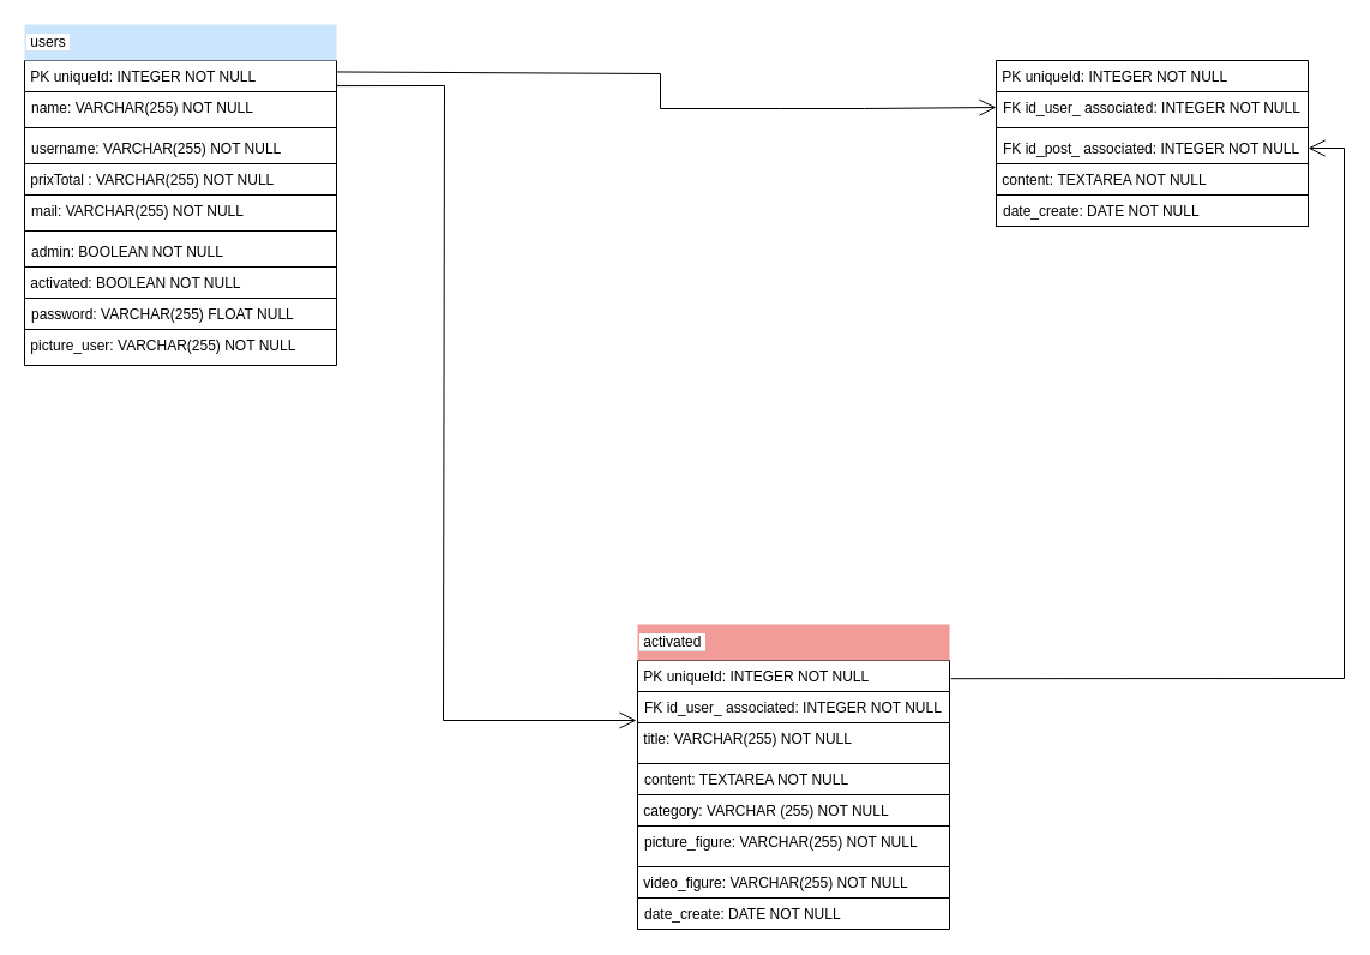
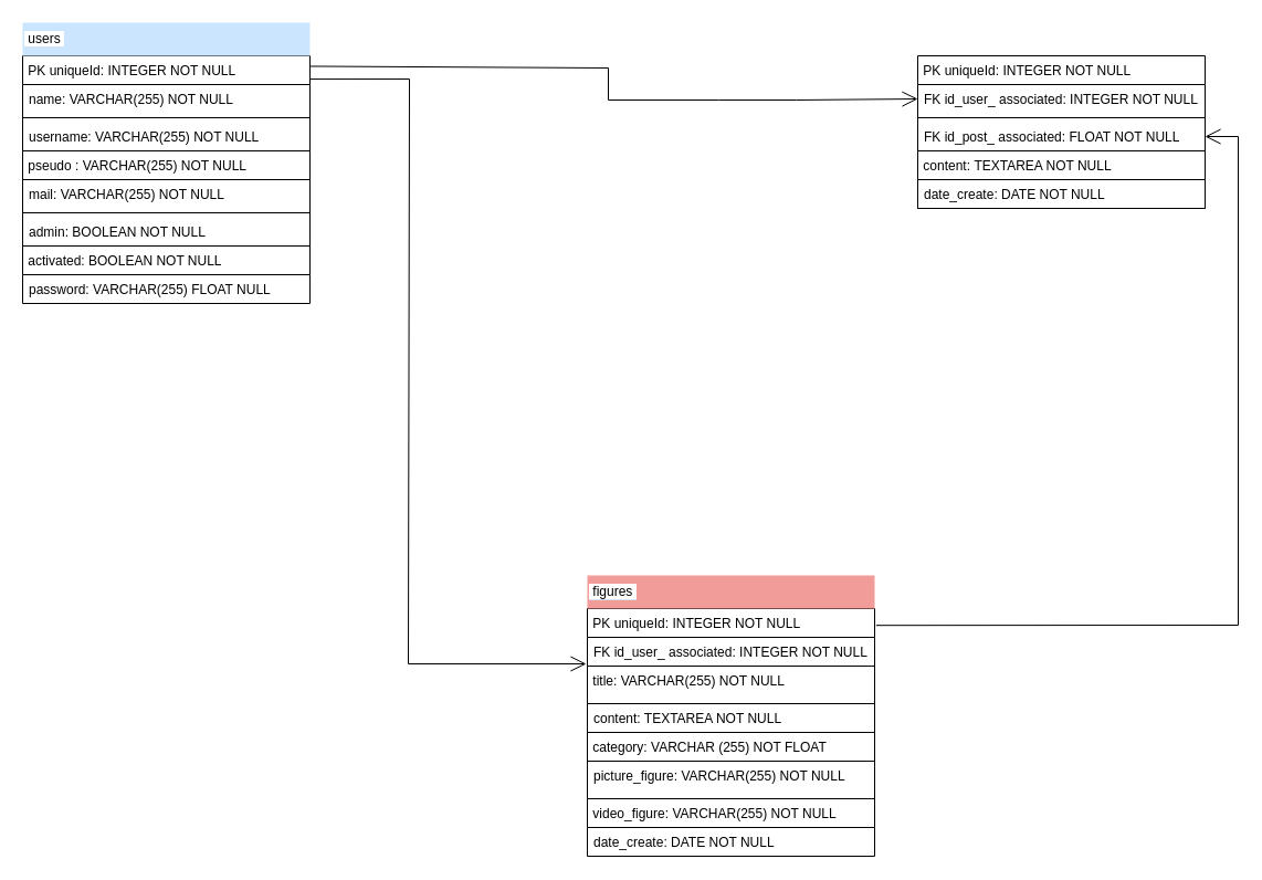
  <mxCell id="0" />
  <mxCell id="1" parent="0" />
  <mxCell id="2" value="&lt;span style=&quot;font-weight: normal;&quot;&gt;&lt;font style=&quot;font-size: 12px;&quot;&gt;&amp;nbsp;PK uniqueId: INTEGER NOT NULL&lt;/font&gt;&lt;/span&gt;" style="swimlane;fontStyle=1;align=left;verticalAlign=top;childLayout=stackLayout;horizontal=1;startSize=26;horizontalStack=0;resizeParent=1;resizeParentMax=0;resizeLast=0;collapsible=1;marginBottom=0;whiteSpace=wrap;html=1;" parent="1" vertex="1"><mxGeometry x="20" y="50" width="260" height="172" as="geometry"><mxRectangle y="542" width="120" height="30" as="alternateBounds" /></mxGeometry></mxCell>
  <mxCell id="3" value="name: VARCHAR(255) NOT NULL" style="text;strokeColor=none;fillColor=none;align=left;verticalAlign=top;spacingLeft=4;spacingRight=4;overflow=hidden;rotatable=0;points=[[0,0.5],[1,0.5]];portConstraint=eastwest;whiteSpace=wrap;html=1;" parent="2" vertex="1"><mxGeometry y="26" width="260" height="26" as="geometry" /></mxCell>
  <mxCell id="4" value="" style="line;strokeWidth=1;fillColor=none;align=left;verticalAlign=middle;spacingTop=-1;spacingLeft=3;spacingRight=3;rotatable=0;labelPosition=right;points=[];portConstraint=eastwest;strokeColor=inherit;" parent="2" vertex="1"><mxGeometry y="52" width="260" height="8" as="geometry" /></mxCell>
  <mxCell id="5" value="username: VARCHAR(255) NOT NULL" style="text;strokeColor=none;fillColor=none;align=left;verticalAlign=top;spacingLeft=4;spacingRight=4;overflow=hidden;rotatable=0;points=[[0,0.5],[1,0.5]];portConstraint=eastwest;whiteSpace=wrap;html=1;" parent="2" vertex="1"><mxGeometry y="60" width="260" height="26" as="geometry" /></mxCell>
- <mxCell id="6" value="&lt;span style=&quot;font-weight: normal;&quot;&gt;&lt;font style=&quot;font-size: 12px;&quot;&gt;&amp;nbsp;prixTotal :&amp;nbsp;&lt;/font&gt;VARCHAR(255) NOT NULL&lt;/span&gt;" style="swimlane;fontStyle=1;align=left;verticalAlign=top;childLayout=stackLayout;horizontal=1;startSize=26;horizontalStack=0;resizeParent=1;resizeParentMax=0;resizeLast=0;collapsible=1;marginBottom=0;whiteSpace=wrap;html=1;" parent="2" vertex="1"><mxGeometry y="86" width="260" height="86" as="geometry"><mxRectangle y="542" width="120" height="30" as="alternateBounds" /></mxGeometry></mxCell>
+ <mxCell id="6" value="&lt;span style=&quot;font-weight: normal;&quot;&gt;&lt;font style=&quot;font-size: 12px;&quot;&gt;&amp;nbsp;pseudo :&amp;nbsp;&lt;/font&gt;VARCHAR(255) NOT NULL&lt;/span&gt;" style="swimlane;fontStyle=1;align=left;verticalAlign=top;childLayout=stackLayout;horizontal=1;startSize=26;horizontalStack=0;resizeParent=1;resizeParentMax=0;resizeLast=0;collapsible=1;marginBottom=0;whiteSpace=wrap;html=1;" parent="2" vertex="1"><mxGeometry y="86" width="260" height="86" as="geometry"><mxRectangle y="542" width="120" height="30" as="alternateBounds" /></mxGeometry></mxCell>
  <mxCell id="7" value="mail: VARCHAR(255) NOT NULL" style="text;strokeColor=none;fillColor=none;align=left;verticalAlign=top;spacingLeft=4;spacingRight=4;overflow=hidden;rotatable=0;points=[[0,0.5],[1,0.5]];portConstraint=eastwest;whiteSpace=wrap;html=1;" parent="6" vertex="1"><mxGeometry y="26" width="260" height="26" as="geometry" /></mxCell>
  <mxCell id="8" value="" style="line;strokeWidth=1;fillColor=none;align=left;verticalAlign=middle;spacingTop=-1;spacingLeft=3;spacingRight=3;rotatable=0;labelPosition=right;points=[];portConstraint=eastwest;strokeColor=inherit;" parent="6" vertex="1"><mxGeometry y="52" width="260" height="8" as="geometry" /></mxCell>
  <mxCell id="9" value="admin: BOOLEAN NOT NULL" style="text;strokeColor=none;fillColor=none;align=left;verticalAlign=top;spacingLeft=4;spacingRight=4;overflow=hidden;rotatable=0;points=[[0,0.5],[1,0.5]];portConstraint=eastwest;whiteSpace=wrap;html=1;" parent="6" vertex="1"><mxGeometry y="60" width="260" height="26" as="geometry" /></mxCell>
  <mxCell id="10" value="" style="endArrow=none;html=1;rounded=0;entryX=1;entryY=0;entryDx=0;entryDy=0;entryPerimeter=0;" parent="6" edge="1"><mxGeometry width="50" height="50" relative="1" as="geometry"><mxPoint y="86" as="sourcePoint" /><mxPoint x="260" y="86" as="targetPoint" /></mxGeometry></mxCell>
  <mxCell id="11" value="&lt;span style=&quot;background-color: rgb(255, 255, 255);&quot;&gt;&lt;font color=&quot;#000000&quot;&gt;&lt;span style=&quot;white-space: pre;&quot;&gt; &lt;/span&gt;users&lt;span style=&quot;white-space: pre;&quot;&gt; &lt;/span&gt;&lt;/font&gt;&lt;/span&gt;" style="text;html=1;strokeColor=none;fillColor=#CCE5FF;align=left;verticalAlign=middle;whiteSpace=wrap;rounded=0;labelBackgroundColor=#D4E1F5;" parent="1" vertex="1"><mxGeometry x="20" y="20" width="260" height="30" as="geometry" /></mxCell>
- <mxCell id="12" value="&lt;span style=&quot;font-weight: normal;&quot;&gt;&lt;font style=&quot;font-size: 12px;&quot;&gt;&amp;nbsp;picture_user:&amp;nbsp;&lt;/font&gt;VARCHAR(255) NOT NULL&lt;/span&gt;" style="swimlane;fontStyle=1;align=left;verticalAlign=top;childLayout=stackLayout;horizontal=1;startSize=30;horizontalStack=0;resizeParent=1;resizeParentMax=0;resizeLast=0;collapsible=1;marginBottom=0;whiteSpace=wrap;html=1;" parent="1" vertex="1"><mxGeometry x="20" y="274" width="260" height="30" as="geometry"><mxRectangle x="300" y="1690" width="120" height="30" as="alternateBounds" /></mxGeometry></mxCell>
  <mxCell id="13" value="&lt;span style=&quot;font-weight: normal;&quot;&gt;&lt;font style=&quot;font-size: 12px;&quot;&gt;&amp;nbsp;PK uniqueId: INTEGER NOT NULL&lt;/font&gt;&lt;/span&gt;" style="swimlane;fontStyle=1;align=left;verticalAlign=top;childLayout=stackLayout;horizontal=1;startSize=26;horizontalStack=0;resizeParent=1;resizeParentMax=0;resizeLast=0;collapsible=1;marginBottom=0;whiteSpace=wrap;html=1;" parent="1" vertex="1"><mxGeometry x="531" y="550" width="260" height="190" as="geometry"><mxRectangle y="542" width="120" height="30" as="alternateBounds" /></mxGeometry></mxCell>
  <mxCell id="14" value="FK id_user_ associated: INTEGER NOT NULL" style="text;strokeColor=none;fillColor=none;align=left;verticalAlign=top;spacingLeft=4;spacingRight=4;overflow=hidden;rotatable=0;points=[[0,0.5],[1,0.5]];portConstraint=eastwest;whiteSpace=wrap;html=1;" parent="13" vertex="1"><mxGeometry y="26" width="260" height="26" as="geometry" /></mxCell>
  <mxCell id="15" value="&lt;span style=&quot;font-weight: normal;&quot;&gt;&lt;font style=&quot;font-size: 12px;&quot;&gt;&amp;nbsp;title: VARCHAR(255)&lt;/font&gt;&amp;nbsp;NOT NULL&lt;/span&gt;" style="swimlane;fontStyle=1;align=left;verticalAlign=top;childLayout=stackLayout;horizontal=1;startSize=34;horizontalStack=0;resizeParent=1;resizeParentMax=0;resizeLast=0;collapsible=1;marginBottom=0;whiteSpace=wrap;html=1;" parent="13" vertex="1"><mxGeometry y="52" width="260" height="60" as="geometry"><mxRectangle y="542" width="120" height="30" as="alternateBounds" /></mxGeometry></mxCell>
  <mxCell id="16" value="content: TEXTAREA NOT NULL" style="text;strokeColor=none;fillColor=none;align=left;verticalAlign=top;spacingLeft=4;spacingRight=4;overflow=hidden;rotatable=0;points=[[0,0.5],[1,0.5]];portConstraint=eastwest;whiteSpace=wrap;html=1;" parent="15" vertex="1"><mxGeometry y="34" width="260" height="26" as="geometry" /></mxCell>
- <mxCell id="17" value="&lt;span style=&quot;font-weight: normal;&quot;&gt;&lt;font style=&quot;font-size: 12px;&quot;&gt;&amp;nbsp;category:&amp;nbsp;&lt;/font&gt;VARCHAR (255) NOT NULL&lt;/span&gt;" style="swimlane;fontStyle=1;align=left;verticalAlign=top;childLayout=stackLayout;horizontal=1;startSize=26;horizontalStack=0;resizeParent=1;resizeParentMax=0;resizeLast=0;collapsible=1;marginBottom=0;whiteSpace=wrap;html=1;" parent="13" vertex="1"><mxGeometry y="112" width="260" height="78" as="geometry"><mxRectangle y="86" width="260" height="30" as="alternateBounds" /></mxGeometry></mxCell>
+ <mxCell id="17" value="&lt;span style=&quot;font-weight: normal;&quot;&gt;&lt;font style=&quot;font-size: 12px;&quot;&gt;&amp;nbsp;category:&amp;nbsp;&lt;/font&gt;VARCHAR (255) NOT FLOAT&lt;/span&gt;" style="swimlane;fontStyle=1;align=left;verticalAlign=top;childLayout=stackLayout;horizontal=1;startSize=26;horizontalStack=0;resizeParent=1;resizeParentMax=0;resizeLast=0;collapsible=1;marginBottom=0;whiteSpace=wrap;html=1;" parent="13" vertex="1"><mxGeometry y="112" width="260" height="78" as="geometry"><mxRectangle y="86" width="260" height="30" as="alternateBounds" /></mxGeometry></mxCell>
  <mxCell id="18" value="picture_figure: VARCHAR(255) NOT NULL" style="text;strokeColor=none;fillColor=none;align=left;verticalAlign=top;spacingLeft=4;spacingRight=4;overflow=hidden;rotatable=0;points=[[0,0.5],[1,0.5]];portConstraint=eastwest;whiteSpace=wrap;html=1;" parent="17" vertex="1"><mxGeometry y="26" width="260" height="26" as="geometry" /></mxCell>
  <mxCell id="19" value="prixTotal: FLOAT NOT NULL" style="text;strokeColor=none;fillColor=none;align=left;verticalAlign=top;spacingLeft=4;spacingRight=4;overflow=hidden;rotatable=0;points=[[0,0.5],[1,0.5]];portConstraint=eastwest;whiteSpace=wrap;html=1;" parent="17" vertex="1"><mxGeometry y="52" width="260" height="26" as="geometry" /></mxCell>
- <mxCell id="20" value="&lt;span style=&quot;background-color: rgb(255, 255, 255);&quot;&gt;&lt;font color=&quot;#000000&quot;&gt;&lt;span style=&quot;white-space: pre;&quot;&gt; &lt;/span&gt;activated&lt;span style=&quot;white-space: pre;&quot;&gt; &lt;/span&gt;&lt;/font&gt;&lt;/span&gt;" style="text;html=1;strokeColor=none;fillColor=#F19C99;align=left;verticalAlign=middle;whiteSpace=wrap;rounded=0;labelBackgroundColor=#D4E1F5;" parent="1" vertex="1"><mxGeometry x="531" y="520" width="260" height="30" as="geometry" /></mxCell>
+ <mxCell id="20" value="&lt;span style=&quot;background-color: rgb(255, 255, 255);&quot;&gt;&lt;font color=&quot;#000000&quot;&gt;&lt;span style=&quot;white-space: pre;&quot;&gt; &lt;/span&gt;figures&lt;span style=&quot;white-space: pre;&quot;&gt; &lt;/span&gt;&lt;/font&gt;&lt;/span&gt;" style="text;html=1;strokeColor=none;fillColor=#F19C99;align=left;verticalAlign=middle;whiteSpace=wrap;rounded=0;labelBackgroundColor=#D4E1F5;" parent="1" vertex="1"><mxGeometry x="531" y="520" width="260" height="30" as="geometry" /></mxCell>
  <mxCell id="21" value="&lt;span style=&quot;font-weight: normal;&quot;&gt;&lt;font style=&quot;font-size: 12px;&quot;&gt;&amp;nbsp;video_figure:&amp;nbsp;&lt;/font&gt;VARCHAR(255) NOT NULL&lt;/span&gt;" style="swimlane;fontStyle=1;align=left;verticalAlign=top;childLayout=stackLayout;horizontal=1;startSize=26;horizontalStack=0;resizeParent=1;resizeParentMax=0;resizeLast=0;collapsible=1;marginBottom=0;whiteSpace=wrap;html=1;" parent="1" vertex="1"><mxGeometry x="531" y="722" width="260" height="52" as="geometry"><mxRectangle y="542" width="120" height="30" as="alternateBounds" /></mxGeometry></mxCell>
  <mxCell id="22" value="date_create: DATE NOT NULL" style="text;strokeColor=none;fillColor=none;align=left;verticalAlign=top;spacingLeft=4;spacingRight=4;overflow=hidden;rotatable=0;points=[[0,0.5],[1,0.5]];portConstraint=eastwest;whiteSpace=wrap;html=1;" parent="21" vertex="1"><mxGeometry y="26" width="260" height="26" as="geometry" /></mxCell>
  <mxCell id="23" value="&lt;span style=&quot;font-weight: normal;&quot;&gt;&lt;font style=&quot;font-size: 12px;&quot;&gt;&amp;nbsp;PK uniqueId: INTEGER NOT NULL&lt;/font&gt;&lt;/span&gt;" style="swimlane;fontStyle=1;align=left;verticalAlign=top;childLayout=stackLayout;horizontal=1;startSize=26;horizontalStack=0;resizeParent=1;resizeParentMax=0;resizeLast=0;collapsible=1;marginBottom=0;whiteSpace=wrap;html=1;" parent="1" vertex="1"><mxGeometry x="830" y="50" width="260" height="138" as="geometry"><mxRectangle y="542" width="120" height="30" as="alternateBounds" /></mxGeometry></mxCell>
  <mxCell id="24" value="FK id_user_ associated: INTEGER NOT NULL" style="text;strokeColor=none;fillColor=none;align=left;verticalAlign=top;spacingLeft=4;spacingRight=4;overflow=hidden;rotatable=0;points=[[0,0.5],[1,0.5]];portConstraint=eastwest;whiteSpace=wrap;html=1;" parent="23" vertex="1"><mxGeometry y="26" width="260" height="26" as="geometry" /></mxCell>
  <mxCell id="25" value="" style="line;strokeWidth=1;fillColor=none;align=left;verticalAlign=middle;spacingTop=-1;spacingLeft=3;spacingRight=3;rotatable=0;labelPosition=right;points=[];portConstraint=eastwest;strokeColor=inherit;" parent="23" vertex="1"><mxGeometry y="52" width="260" height="8" as="geometry" /></mxCell>
- <mxCell id="26" value="FK id_post_ associated: INTEGER NOT NULL" style="text;strokeColor=none;fillColor=none;align=left;verticalAlign=top;spacingLeft=4;spacingRight=4;overflow=hidden;rotatable=0;points=[[0,0.5],[1,0.5]];portConstraint=eastwest;whiteSpace=wrap;html=1;" parent="23" vertex="1"><mxGeometry y="60" width="260" height="26" as="geometry" /></mxCell>
+ <mxCell id="26" value="FK id_post_ associated: FLOAT NOT NULL" style="text;strokeColor=none;fillColor=none;align=left;verticalAlign=top;spacingLeft=4;spacingRight=4;overflow=hidden;rotatable=0;points=[[0,0.5],[1,0.5]];portConstraint=eastwest;whiteSpace=wrap;html=1;" parent="23" vertex="1"><mxGeometry y="60" width="260" height="26" as="geometry" /></mxCell>
  <mxCell id="27" value="&lt;span style=&quot;font-weight: normal;&quot;&gt;&lt;font style=&quot;font-size: 12px;&quot;&gt;&amp;nbsp;content:&amp;nbsp;&lt;/font&gt;TEXTAREA NOT NULL&lt;/span&gt;" style="swimlane;fontStyle=1;align=left;verticalAlign=top;childLayout=stackLayout;horizontal=1;startSize=26;horizontalStack=0;resizeParent=1;resizeParentMax=0;resizeLast=0;collapsible=1;marginBottom=0;whiteSpace=wrap;html=1;" parent="23" vertex="1"><mxGeometry y="86" width="260" height="52" as="geometry"><mxRectangle y="542" width="120" height="30" as="alternateBounds" /></mxGeometry></mxCell>
  <mxCell id="28" value="date_create: DATE NOT NULL" style="text;strokeColor=none;fillColor=none;align=left;verticalAlign=top;spacingLeft=4;spacingRight=4;overflow=hidden;rotatable=0;points=[[0,0.5],[1,0.5]];portConstraint=eastwest;whiteSpace=wrap;html=1;" parent="27" vertex="1"><mxGeometry y="26" width="260" height="26" as="geometry" /></mxCell>
  <mxCell id="29" value="" style="endArrow=open;endFill=1;endSize=12;html=1;rounded=0;exitX=1;exitY=0.056;exitDx=0;exitDy=0;exitPerimeter=0;" parent="1" edge="1"><mxGeometry width="160" relative="1" as="geometry"><mxPoint x="280" y="71.088" as="sourcePoint" /><mxPoint x="530" y="600" as="targetPoint" /><Array as="points"><mxPoint x="370" y="71" /><mxPoint x="369" y="600" /></Array></mxGeometry></mxCell>
  <mxCell id="30" value="" style="endArrow=open;endFill=1;endSize=12;html=1;rounded=0;entryX=1;entryY=0.5;entryDx=0;entryDy=0;exitX=1.005;exitY=0.08;exitDx=0;exitDy=0;exitPerimeter=0;" parent="1" source="13" target="26" edge="1"><mxGeometry width="160" relative="1" as="geometry"><mxPoint x="880" y="540" as="sourcePoint" /><mxPoint x="1200" y="99" as="targetPoint" /><Array as="points"><mxPoint x="1120" y="565" /><mxPoint x="1120" y="123" /></Array></mxGeometry></mxCell>
  <mxCell id="31" value="password: VARCHAR(255) FLOAT NULL" style="text;strokeColor=none;fillColor=none;align=left;verticalAlign=top;spacingLeft=4;spacingRight=4;overflow=hidden;rotatable=0;points=[[0,0.5],[1,0.5]];portConstraint=eastwest;whiteSpace=wrap;html=1;" parent="1" vertex="1"><mxGeometry x="20" y="248" width="260" height="26" as="geometry" /></mxCell>
  <mxCell id="32" value="&lt;span style=&quot;font-weight: normal;&quot;&gt;&lt;font style=&quot;font-size: 12px;&quot;&gt;&amp;nbsp;activated:&amp;nbsp;&lt;/font&gt;BOOLEAN NOT NULL&lt;/span&gt;" style="swimlane;fontStyle=1;align=left;verticalAlign=top;childLayout=stackLayout;horizontal=1;startSize=26;horizontalStack=0;resizeParent=1;resizeParentMax=0;resizeLast=0;collapsible=1;marginBottom=0;whiteSpace=wrap;html=1;" parent="1" vertex="1"><mxGeometry x="20" y="222" width="260" height="52" as="geometry"><mxRectangle y="542" width="120" height="30" as="alternateBounds" /></mxGeometry></mxCell>
  <mxCell id="33" value="" style="endArrow=open;endFill=1;endSize=12;html=1;rounded=0;entryX=0;entryY=0.5;entryDx=0;entryDy=0;exitX=1.001;exitY=0.055;exitDx=0;exitDy=0;exitPerimeter=0;" parent="1" source="2" target="24" edge="1"><mxGeometry width="160" relative="1" as="geometry"><mxPoint x="410" y="40" as="sourcePoint" /><mxPoint x="1088" y="-40" as="targetPoint" /><Array as="points"><mxPoint x="550" y="61" /><mxPoint x="550" y="90" /><mxPoint x="650" y="90" /><mxPoint x="720" y="90" /></Array></mxGeometry></mxCell>
